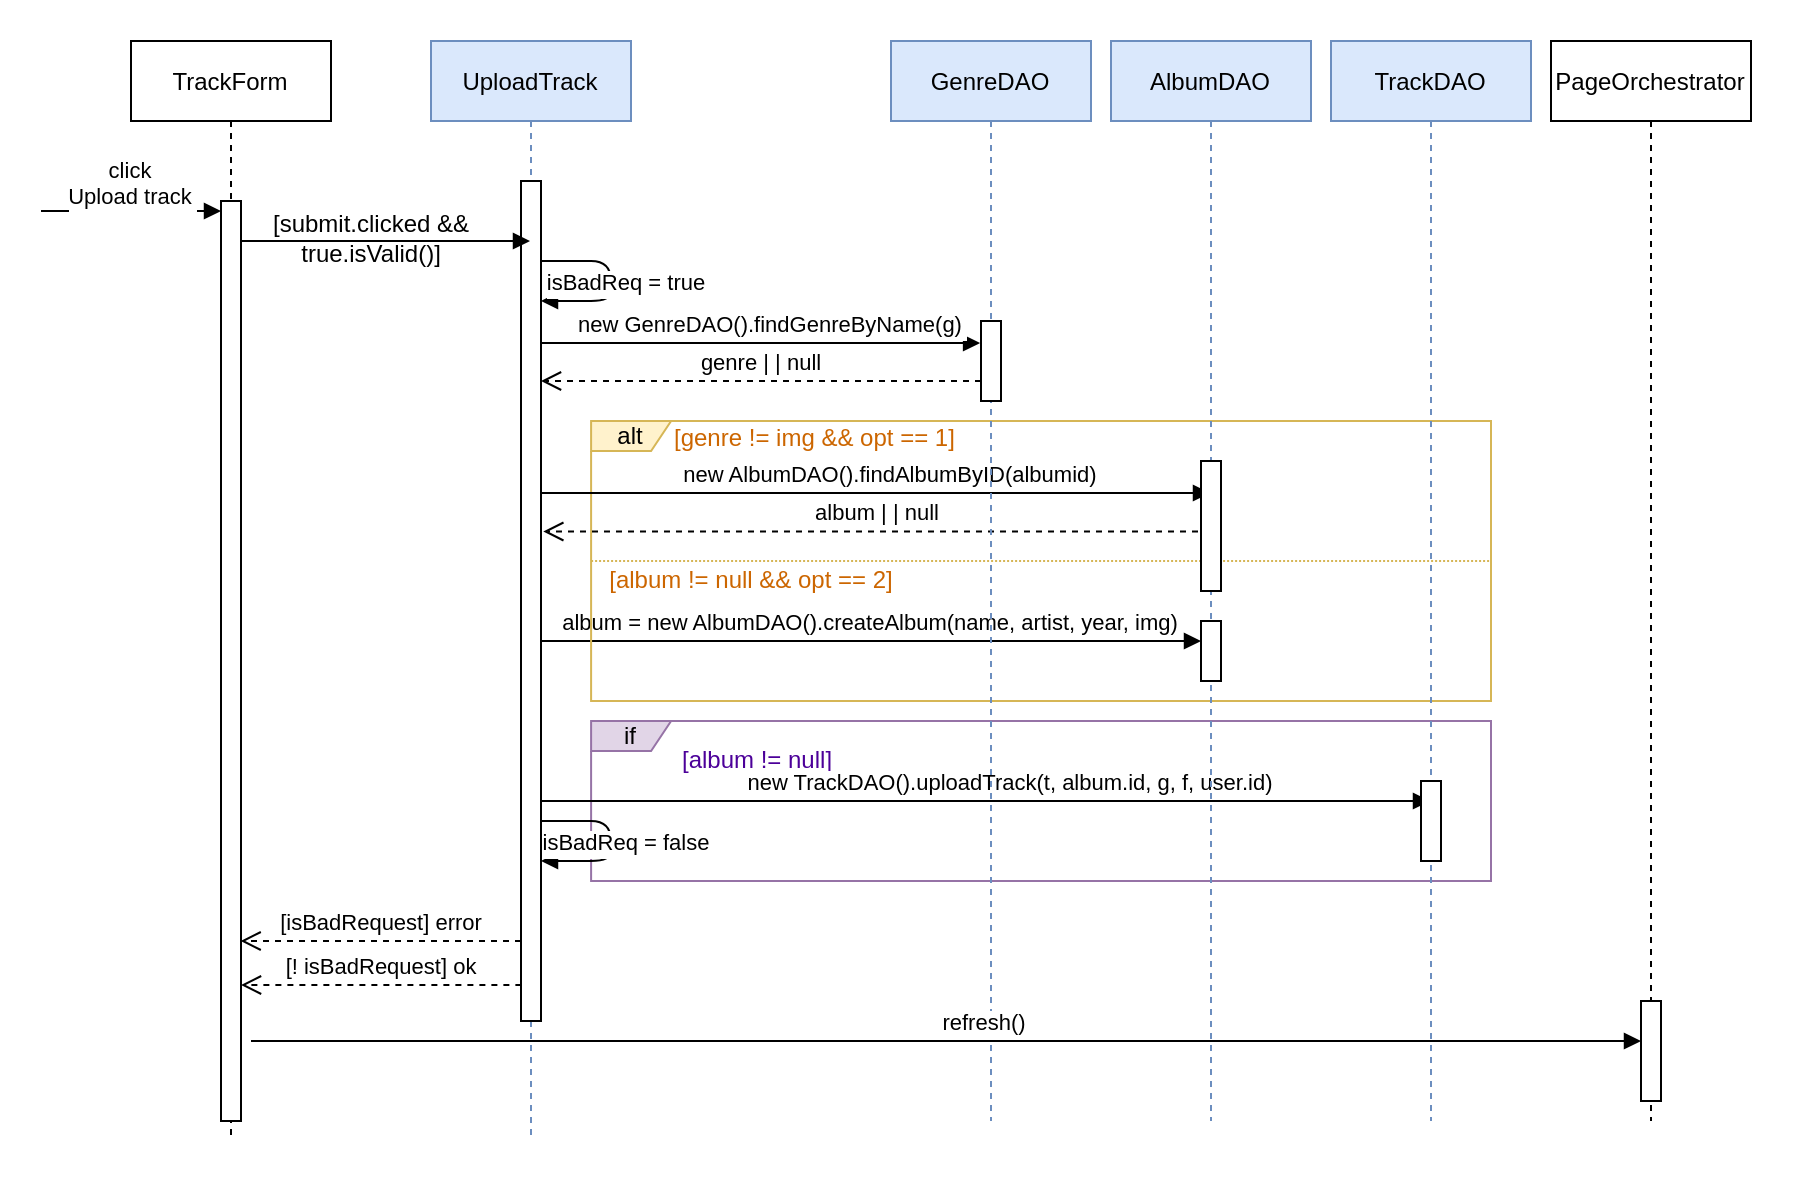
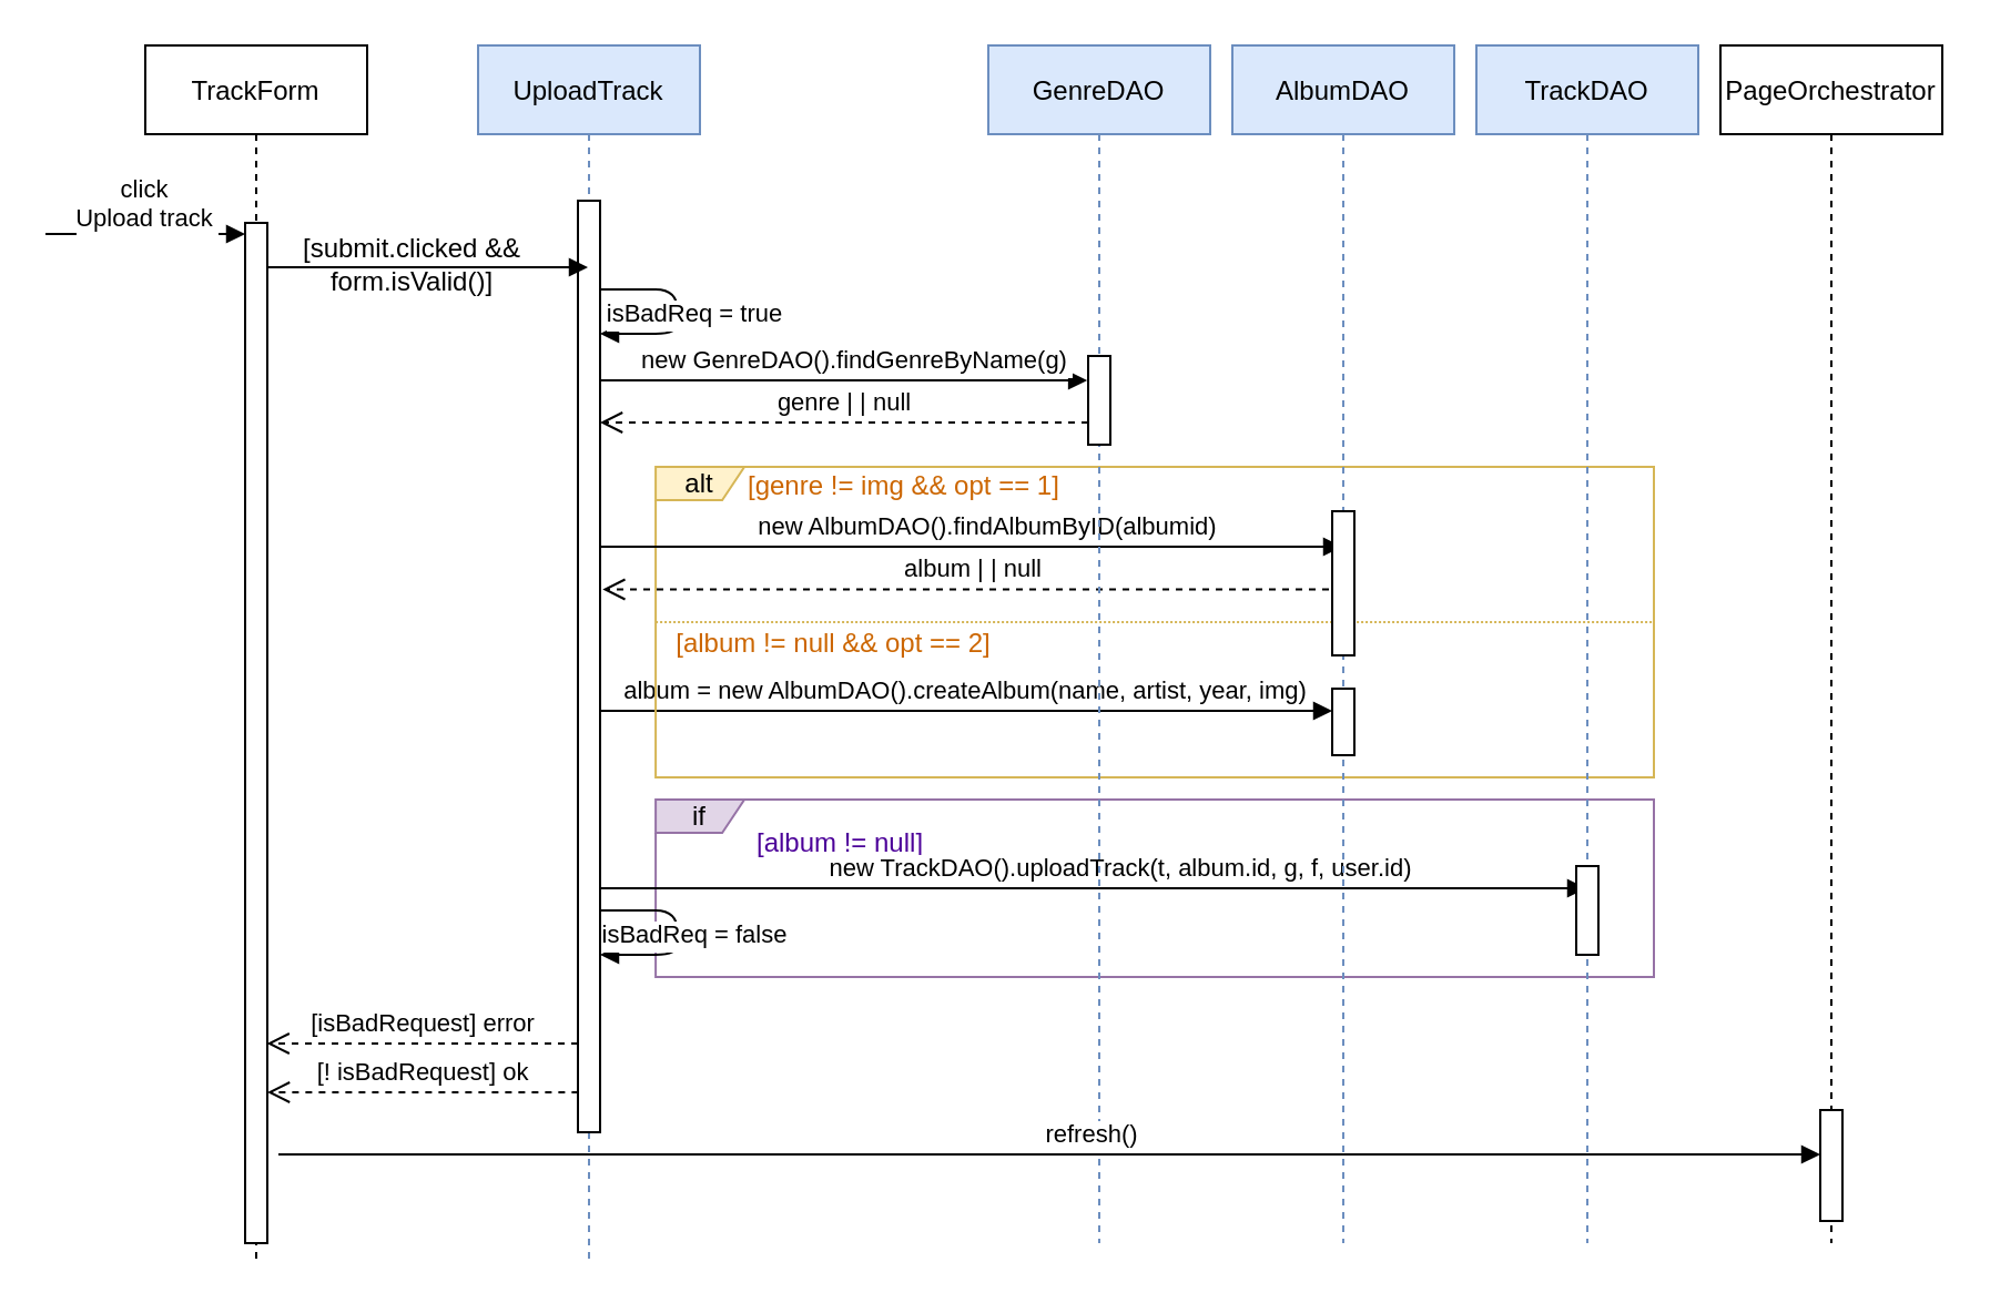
  <mxCell id="0" />
  <mxCell id="1" parent="0" />
  <mxCell id="2" value="TrackForm" style="shape=umlLifeline;perimeter=lifelinePerimeter;container=1;collapsible=0;recursiveResize=0;rounded=0;shadow=0;strokeWidth=1;" vertex="1" parent="1"><mxGeometry x="65" y="20" width="100" height="550" as="geometry" /></mxCell>
  <mxCell id="3" value="" style="points=[];perimeter=orthogonalPerimeter;rounded=0;shadow=0;strokeWidth=1;" vertex="1" parent="2"><mxGeometry x="45" y="80" width="10" height="460" as="geometry" /></mxCell>
  <mxCell id="4" value="click&#10;Upload track&#10;" style="verticalAlign=bottom;endArrow=block;entryX=0;entryY=0;shadow=0;strokeWidth=1;" edge="1" parent="1"><mxGeometry y="-15" relative="1" as="geometry"><mxPoint x="20" y="105" as="sourcePoint" /><mxPoint x="110" y="105" as="targetPoint" /><mxPoint as="offset" /></mxGeometry></mxCell>
  <mxCell id="5" value="UploadTrack" style="shape=umlLifeline;perimeter=lifelinePerimeter;container=1;collapsible=0;recursiveResize=0;rounded=0;shadow=0;strokeWidth=1;fillColor=#dae8fc;strokeColor=#6c8ebf;" vertex="1" parent="1"><mxGeometry x="215" y="20" width="100" height="550" as="geometry" /></mxCell>
  <mxCell id="6" value="" style="points=[];perimeter=orthogonalPerimeter;rounded=0;shadow=0;strokeWidth=1;" vertex="1" parent="5"><mxGeometry x="45" y="70" width="10" height="420" as="geometry" /></mxCell>
  <mxCell id="7" value="" style="verticalAlign=bottom;endArrow=block;shadow=0;strokeWidth=1;" edge="1" parent="1" source="3" target="5"><mxGeometry y="-15" relative="1" as="geometry"><mxPoint x="125" y="120" as="sourcePoint" /><mxPoint x="215" y="120" as="targetPoint" /><mxPoint as="offset" /><Array as="points"><mxPoint x="165" y="120" /></Array></mxGeometry></mxCell>
- <mxCell id="8" value="&lt;div&gt;[submit.clicked &amp;amp;&amp;amp;&lt;/div&gt;&lt;div&gt; true.isValid()]&lt;/div&gt;" style="text;html=1;align=center;verticalAlign=middle;resizable=0;points=[];autosize=1;strokeColor=none;" vertex="1" parent="1"><mxGeometry x="125" y="104" width="120" height="30" as="geometry" /></mxCell>
+ <mxCell id="8" value="&lt;div&gt;[submit.clicked &amp;amp;&amp;amp;&lt;/div&gt;&lt;div&gt; form.isValid()]&lt;/div&gt;" style="text;html=1;align=center;verticalAlign=middle;resizable=0;points=[];autosize=1;strokeColor=none;" vertex="1" parent="1"><mxGeometry x="125" y="104" width="120" height="30" as="geometry" /></mxCell>
  <mxCell id="9" value="isBadReq = true" style="verticalAlign=bottom;endArrow=block;shadow=0;strokeWidth=1;" edge="1" parent="1"><mxGeometry x="0.263" y="-10" relative="1" as="geometry"><mxPoint x="270" y="130" as="sourcePoint" /><mxPoint x="270" y="150" as="targetPoint" /><Array as="points"><mxPoint x="305" y="130" /><mxPoint x="305" y="150" /></Array><mxPoint x="10" y="10" as="offset" /></mxGeometry></mxCell>
  <mxCell id="10" value="" style="points=[];perimeter=orthogonalPerimeter;rounded=0;shadow=0;strokeWidth=1;" vertex="1" parent="1"><mxGeometry x="710" y="390" width="10" height="20" as="geometry" /></mxCell>
  <mxCell id="11" value="" style="points=[];perimeter=orthogonalPerimeter;rounded=0;shadow=0;strokeWidth=1;" vertex="1" parent="1"><mxGeometry x="600" y="230" width="10" height="45" as="geometry" /></mxCell>
  <mxCell id="12" value="new GenreDAO().findGenreByName(g)" style="verticalAlign=bottom;endArrow=block;shadow=0;strokeWidth=1;" edge="1" parent="1"><mxGeometry x="0.048" relative="1" as="geometry"><mxPoint x="270" y="171" as="sourcePoint" /><mxPoint x="489.55" y="171" as="targetPoint" /><mxPoint as="offset" /></mxGeometry></mxCell>
  <mxCell id="13" value="album = new AlbumDAO().createAlbum(name, artist, year, img)" style="verticalAlign=bottom;endArrow=block;shadow=0;strokeWidth=1;" edge="1" parent="1"><mxGeometry relative="1" as="geometry"><mxPoint x="270" y="320" as="sourcePoint" /><mxPoint x="600" y="320" as="targetPoint" /><mxPoint as="offset" /></mxGeometry></mxCell>
  <mxCell id="14" value="" style="points=[];perimeter=orthogonalPerimeter;rounded=0;shadow=0;strokeWidth=1;" vertex="1" parent="1"><mxGeometry x="490" y="160" width="10" height="40" as="geometry" /></mxCell>
  <mxCell id="15" value="genre | | null" style="html=1;verticalAlign=bottom;endArrow=open;dashed=1;endSize=8;" edge="1" parent="1"><mxGeometry relative="1" as="geometry"><mxPoint x="490" y="190" as="sourcePoint" /><mxPoint x="270" y="190" as="targetPoint" /></mxGeometry></mxCell>
  <mxCell id="16" value="alt" style="shape=umlFrame;whiteSpace=wrap;html=1;width=40;height=15;fillColor=#fff2cc;strokeColor=#d6b656;" vertex="1" parent="1"><mxGeometry x="295.05" y="210" width="449.95" height="140" as="geometry" /></mxCell>
  <mxCell id="17" value="&lt;font color=&quot;#CC6600&quot;&gt;&lt;span style=&quot;background-color: rgb(255 , 255 , 255)&quot;&gt;[genre != img &amp;amp;&amp;amp; opt == 1]&lt;/span&gt;&lt;/font&gt;" style="text;whiteSpace=wrap;html=1;" vertex="1" parent="1"><mxGeometry x="335" y="205" width="200" height="30" as="geometry" /></mxCell>
  <mxCell id="18" value="new AlbumDAO().findAlbumByID(albumid)" style="verticalAlign=bottom;endArrow=block;shadow=0;strokeWidth=1;" edge="1" parent="1"><mxGeometry x="0.048" relative="1" as="geometry"><mxPoint x="270" y="246" as="sourcePoint" /><mxPoint x="604.5" y="246" as="targetPoint" /><mxPoint as="offset" /></mxGeometry></mxCell>
  <mxCell id="19" value="album | | null" style="html=1;verticalAlign=bottom;endArrow=open;dashed=1;endSize=8;entryX=1.114;entryY=0.325;entryDx=0;entryDy=0;entryPerimeter=0;" edge="1" parent="1"><mxGeometry relative="1" as="geometry"><mxPoint x="604.5" y="265.25" as="sourcePoint" /><mxPoint x="271.14" y="265.25" as="targetPoint" /></mxGeometry></mxCell>
  <mxCell id="20" value="&lt;font color=&quot;#CC6600&quot;&gt;&lt;span style=&quot;background-color: rgb(255 , 255 , 255)&quot;&gt;[album != null &amp;amp;&amp;amp; opt == 2]&lt;/span&gt;&lt;/font&gt;" style="text;html=1;align=center;verticalAlign=middle;resizable=0;points=[];autosize=1;strokeColor=none;" vertex="1" parent="1"><mxGeometry x="295.05" y="280" width="160" height="20" as="geometry" /></mxCell>
  <mxCell id="21" value="" style="points=[];perimeter=orthogonalPerimeter;rounded=0;shadow=0;strokeWidth=1;" vertex="1" parent="1"><mxGeometry x="600" y="310" width="10" height="30" as="geometry" /></mxCell>
  <mxCell id="22" value="" style="endArrow=none;dashed=1;html=1;dashPattern=1 1;fillColor=#fff2cc;strokeColor=#d6b656;" edge="1" parent="1"><mxGeometry width="50" height="50" relative="1" as="geometry"><mxPoint x="295.05" y="280" as="sourcePoint" /><mxPoint x="745" y="280" as="targetPoint" /></mxGeometry></mxCell>
  <mxCell id="23" value="if" style="shape=umlFrame;whiteSpace=wrap;html=1;width=40;height=15;fillColor=#e1d5e7;strokeColor=#9673a6;" vertex="1" parent="1"><mxGeometry x="295.05" y="360" width="449.95" height="80" as="geometry" /></mxCell>
  <mxCell id="24" value="&lt;font color=&quot;#4C0099&quot;&gt;&lt;span style=&quot;background-color: rgb(255 , 255 , 255)&quot;&gt;[album != null]&lt;/span&gt;&lt;/font&gt;" style="text;html=1;align=center;verticalAlign=middle;resizable=0;points=[];autosize=1;strokeColor=none;" vertex="1" parent="1"><mxGeometry x="333" y="370" width="90" height="20" as="geometry" /></mxCell>
  <mxCell id="25" value="new TrackDAO().uploadTrack(t, album.id, g, f, user.id)" style="verticalAlign=bottom;endArrow=block;shadow=0;strokeWidth=1;" edge="1" parent="1"><mxGeometry x="0.057" relative="1" as="geometry"><mxPoint x="270" y="400" as="sourcePoint" /><mxPoint x="714.5" y="400" as="targetPoint" /><mxPoint as="offset" /></mxGeometry></mxCell>
  <mxCell id="26" value="isBadReq = false" style="verticalAlign=bottom;endArrow=block;shadow=0;strokeWidth=1;" edge="1" parent="1"><mxGeometry x="0.263" y="-10" relative="1" as="geometry"><mxPoint x="270" y="410" as="sourcePoint" /><mxPoint x="270" y="430" as="targetPoint" /><Array as="points"><mxPoint x="305" y="410" /><mxPoint x="305" y="430" /></Array><mxPoint x="10" y="10" as="offset" /></mxGeometry></mxCell>
  <mxCell id="27" value="GenreDAO" style="shape=umlLifeline;perimeter=lifelinePerimeter;container=1;collapsible=0;recursiveResize=0;rounded=0;shadow=0;strokeWidth=1;fillColor=#dae8fc;strokeColor=#6c8ebf;" vertex="1" parent="1"><mxGeometry x="445" y="20" width="100" height="540" as="geometry" /></mxCell>
  <mxCell id="28" value="TrackDAO" style="shape=umlLifeline;perimeter=lifelinePerimeter;container=1;collapsible=0;recursiveResize=0;rounded=0;shadow=0;strokeWidth=1;fillColor=#dae8fc;strokeColor=#6c8ebf;" vertex="1" parent="1"><mxGeometry x="665" y="20" width="100" height="540" as="geometry" /></mxCell>
  <mxCell id="29" value="" style="points=[];perimeter=orthogonalPerimeter;rounded=0;shadow=0;strokeWidth=1;" vertex="1" parent="28"><mxGeometry x="45" y="370" width="10" height="40" as="geometry" /></mxCell>
  <mxCell id="30" value="AlbumDAO" style="shape=umlLifeline;perimeter=lifelinePerimeter;container=1;collapsible=0;recursiveResize=0;rounded=0;shadow=0;strokeWidth=1;fillColor=#dae8fc;strokeColor=#6c8ebf;" vertex="1" parent="1"><mxGeometry x="555" y="20" width="100" height="540" as="geometry" /></mxCell>
  <mxCell id="31" value="" style="points=[];perimeter=orthogonalPerimeter;rounded=0;shadow=0;strokeWidth=1;" vertex="1" parent="30"><mxGeometry x="45" y="210" width="10" height="65" as="geometry" /></mxCell>
  <mxCell id="32" value="" style="points=[];perimeter=orthogonalPerimeter;rounded=0;shadow=0;strokeWidth=1;" vertex="1" parent="1"><mxGeometry x="490" y="160" width="10" height="40" as="geometry" /></mxCell>
  <mxCell id="33" value="" style="points=[];perimeter=orthogonalPerimeter;rounded=0;shadow=0;strokeWidth=1;" vertex="1" parent="1"><mxGeometry x="600" y="310" width="10" height="30" as="geometry" /></mxCell>
  <mxCell id="34" value="[isBadRequest] error" style="html=1;verticalAlign=bottom;endArrow=open;dashed=1;endSize=8;" edge="1" parent="1"><mxGeometry relative="1" as="geometry"><mxPoint x="260" y="470" as="sourcePoint" /><mxPoint x="119.81" y="470" as="targetPoint" /></mxGeometry></mxCell>
  <mxCell id="35" value="PageOrchestrator" style="shape=umlLifeline;perimeter=lifelinePerimeter;container=1;collapsible=0;recursiveResize=0;rounded=0;shadow=0;strokeWidth=1;" vertex="1" parent="1"><mxGeometry x="775" y="20" width="100" height="540" as="geometry" /></mxCell>
  <mxCell id="36" value="" style="points=[];perimeter=orthogonalPerimeter;rounded=0;shadow=0;strokeWidth=1;" vertex="1" parent="35"><mxGeometry x="45" y="480" width="10" height="50" as="geometry" /></mxCell>
  <mxCell id="37" value="[! isBadRequest] ok" style="html=1;verticalAlign=bottom;endArrow=open;dashed=1;endSize=8;" edge="1" parent="1"><mxGeometry relative="1" as="geometry"><mxPoint x="260.19" y="492" as="sourcePoint" /><mxPoint x="120" y="492" as="targetPoint" /></mxGeometry></mxCell>
  <mxCell id="38" value="refresh()" style="verticalAlign=bottom;endArrow=block;shadow=0;strokeWidth=1;" edge="1" parent="1" target="36"><mxGeometry x="0.057" relative="1" as="geometry"><mxPoint x="125" y="520" as="sourcePoint" /><mxPoint x="795" y="520" as="targetPoint" /><mxPoint as="offset" /></mxGeometry></mxCell>
